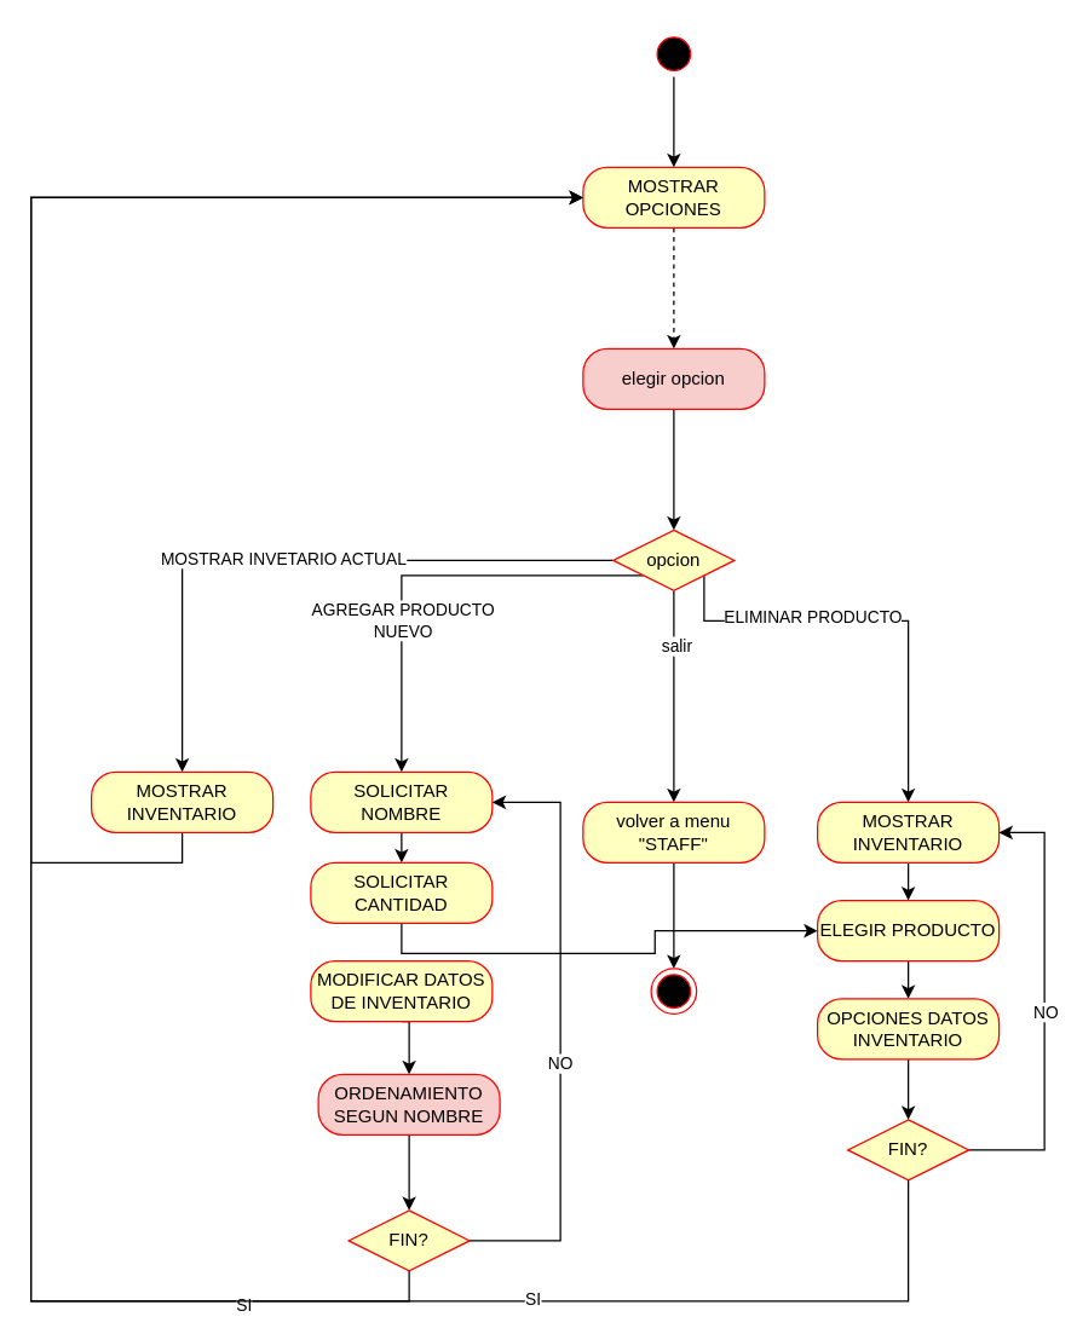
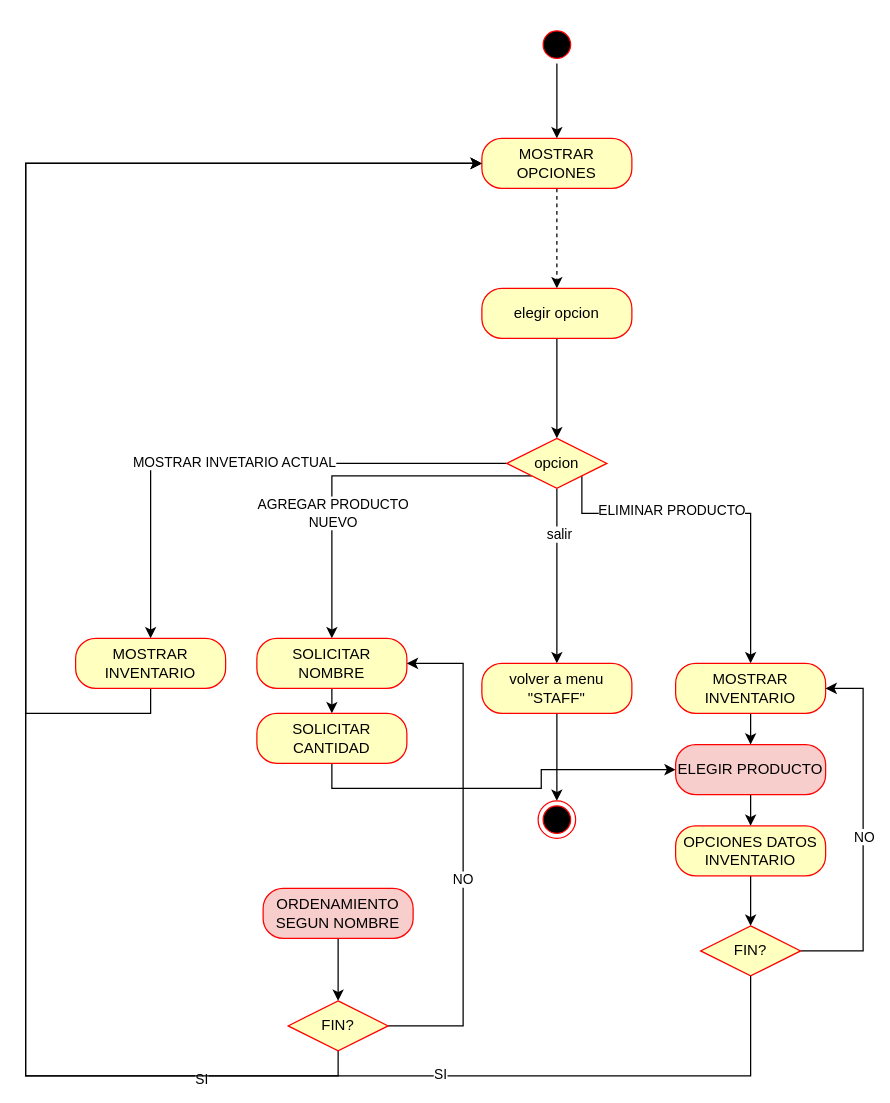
  <mxCell id="0" />
  <mxCell id="1" parent="0" />
  <mxCell id="2" value="" style="edgeStyle=orthogonalEdgeStyle;rounded=0;orthogonalLoop=1;jettySize=auto;html=1;dashed=1;" edge="1" parent="1" source="3" target="14"><mxGeometry relative="1" as="geometry" /></mxCell>
  <mxCell id="3" value="MOSTRAR OPCIONES" style="rounded=1;whiteSpace=wrap;html=1;arcSize=40;fontColor=#000000;fillColor=#ffffc0;strokeColor=#ff0000;" vertex="1" parent="1"><mxGeometry x="385" y="110" width="120" height="40" as="geometry" /></mxCell>
  <mxCell id="4" style="edgeStyle=orthogonalEdgeStyle;rounded=0;orthogonalLoop=1;jettySize=auto;html=1;exitX=0.5;exitY=1;exitDx=0;exitDy=0;entryX=0.5;entryY=0;entryDx=0;entryDy=0;" edge="1" parent="1" source="12" target="16"><mxGeometry relative="1" as="geometry"><mxPoint x="445" y="490" as="targetPoint" /></mxGeometry></mxCell>
  <mxCell id="5" value="salir" style="edgeLabel;html=1;align=center;verticalAlign=middle;resizable=0;points=[];" vertex="1" connectable="0" parent="4"><mxGeometry x="-0.481" y="1" relative="1" as="geometry"><mxPoint as="offset" /></mxGeometry></mxCell>
  <mxCell id="6" style="edgeStyle=orthogonalEdgeStyle;rounded=0;orthogonalLoop=1;jettySize=auto;html=1;exitX=0;exitY=0.5;exitDx=0;exitDy=0;entryX=0.5;entryY=0;entryDx=0;entryDy=0;" edge="1" parent="1" source="12" target="21"><mxGeometry relative="1" as="geometry"><mxPoint x="210" y="370" as="targetPoint" /></mxGeometry></mxCell>
  <mxCell id="7" value="MOSTRAR INVETARIO ACTUAL" style="edgeLabel;html=1;align=center;verticalAlign=middle;resizable=0;points=[];" vertex="1" connectable="0" parent="6"><mxGeometry x="0.029" y="-2" relative="1" as="geometry"><mxPoint as="offset" /></mxGeometry></mxCell>
  <mxCell id="8" style="edgeStyle=orthogonalEdgeStyle;rounded=0;orthogonalLoop=1;jettySize=auto;html=1;exitX=0;exitY=1;exitDx=0;exitDy=0;entryX=0.5;entryY=0;entryDx=0;entryDy=0;" edge="1" parent="1" source="12" target="23"><mxGeometry relative="1" as="geometry"><mxPoint x="310" y="500" as="targetPoint" /></mxGeometry></mxCell>
  <mxCell id="9" value="AGREGAR PRODUCTO&lt;div&gt;NUEVO&lt;/div&gt;" style="edgeLabel;html=1;align=center;verticalAlign=middle;resizable=0;points=[];" vertex="1" connectable="0" parent="8"><mxGeometry x="0.25" y="3" relative="1" as="geometry"><mxPoint x="-3" y="8" as="offset" /></mxGeometry></mxCell>
  <mxCell id="10" style="edgeStyle=orthogonalEdgeStyle;rounded=0;orthogonalLoop=1;jettySize=auto;html=1;exitX=1;exitY=1;exitDx=0;exitDy=0;entryX=0.5;entryY=0;entryDx=0;entryDy=0;" edge="1" parent="1" source="12" target="36"><mxGeometry relative="1" as="geometry"><Array as="points"><mxPoint x="465" y="410" /><mxPoint x="600" y="410" /></Array></mxGeometry></mxCell>
  <mxCell id="11" value="ELIMINAR PRODUCTO" style="edgeLabel;html=1;align=center;verticalAlign=middle;resizable=0;points=[];" vertex="1" connectable="0" parent="10"><mxGeometry x="-0.294" y="3" relative="1" as="geometry"><mxPoint as="offset" /></mxGeometry></mxCell>
  <mxCell id="12" value="opcion" style="rhombus;whiteSpace=wrap;html=1;fontColor=#000000;fillColor=#ffffc0;strokeColor=#ff0000;" vertex="1" parent="1"><mxGeometry x="405" y="350" width="80" height="40" as="geometry" /></mxCell>
  <mxCell id="13" style="edgeStyle=orthogonalEdgeStyle;rounded=0;orthogonalLoop=1;jettySize=auto;html=1;exitX=0.5;exitY=1;exitDx=0;exitDy=0;entryX=0.5;entryY=0;entryDx=0;entryDy=0;" edge="1" parent="1" source="14" target="12"><mxGeometry relative="1" as="geometry" /></mxCell>
- <mxCell id="14" value="elegir opcion" style="rounded=1;whiteSpace=wrap;html=1;arcSize=40;fontColor=#000000;fillColor=#f8cecc;strokeColor=#ff0000;" vertex="1" parent="1"><mxGeometry x="385" y="230" width="120" height="40" as="geometry" /></mxCell>
+ <mxCell id="14" value="elegir opcion" style="rounded=1;whiteSpace=wrap;html=1;arcSize=40;fontColor=#000000;fillColor=#ffffc0;strokeColor=#ff0000;" vertex="1" parent="1"><mxGeometry x="385" y="230" width="120" height="40" as="geometry" /></mxCell>
  <mxCell id="15" style="edgeStyle=orthogonalEdgeStyle;rounded=0;orthogonalLoop=1;jettySize=auto;html=1;exitX=0.5;exitY=1;exitDx=0;exitDy=0;entryX=0.5;entryY=0;entryDx=0;entryDy=0;" edge="1" parent="1" source="16" target="17"><mxGeometry relative="1" as="geometry" /></mxCell>
  <mxCell id="16" value="volver a menu &quot;STAFF&quot;" style="rounded=1;whiteSpace=wrap;html=1;arcSize=40;fontColor=#000000;fillColor=#ffffc0;strokeColor=#ff0000;" vertex="1" parent="1"><mxGeometry x="385" y="530" width="120" height="40" as="geometry" /></mxCell>
  <mxCell id="17" value="" style="ellipse;html=1;shape=endState;fillColor=#000000;strokeColor=#ff0000;" vertex="1" parent="1"><mxGeometry x="430" y="640" width="30" height="30" as="geometry" /></mxCell>
  <mxCell id="18" style="edgeStyle=orthogonalEdgeStyle;rounded=0;orthogonalLoop=1;jettySize=auto;html=1;exitX=0.5;exitY=1;exitDx=0;exitDy=0;entryX=0.5;entryY=0;entryDx=0;entryDy=0;" edge="1" parent="1" source="19" target="3"><mxGeometry relative="1" as="geometry" /></mxCell>
  <mxCell id="19" value="" style="ellipse;html=1;shape=startState;fillColor=#000000;strokeColor=#ff0000;" vertex="1" parent="1"><mxGeometry x="430" y="20" width="30" height="30" as="geometry" /></mxCell>
  <mxCell id="20" style="edgeStyle=orthogonalEdgeStyle;rounded=0;orthogonalLoop=1;jettySize=auto;html=1;exitX=0.5;exitY=1;exitDx=0;exitDy=0;entryX=0;entryY=0.5;entryDx=0;entryDy=0;" edge="1" parent="1" source="21" target="3"><mxGeometry relative="1" as="geometry"><Array as="points"><mxPoint x="120" y="570" /><mxPoint x="20" y="570" /><mxPoint x="20" y="130" /></Array></mxGeometry></mxCell>
  <mxCell id="21" value="MOSTRAR INVENTARIO" style="rounded=1;whiteSpace=wrap;html=1;arcSize=40;fontColor=#000000;fillColor=#ffffc0;strokeColor=#ff0000;" vertex="1" parent="1"><mxGeometry x="60" y="510" width="120" height="40" as="geometry" /></mxCell>
  <mxCell id="22" style="edgeStyle=orthogonalEdgeStyle;rounded=0;orthogonalLoop=1;jettySize=auto;html=1;exitX=0.5;exitY=1;exitDx=0;exitDy=0;entryX=0.5;entryY=0;entryDx=0;entryDy=0;" edge="1" parent="1" source="23" target="25"><mxGeometry relative="1" as="geometry" /></mxCell>
  <mxCell id="23" value="SOLICITAR NOMBRE&lt;span style=&quot;color: rgba(0, 0, 0, 0); font-family: monospace; font-size: 0px; text-align: start; text-wrap: nowrap;&quot;&gt;%3CmxGraphModel%3E%3Croot%3E%3CmxCell%20id%3D%220%22%2F%3E%3CmxCell%20id%3D%221%22%20parent%3D%220%22%2F%3E%3CmxCell%20id%3D%222%22%20value%3D%22volver%20a%20menu%20%26quot%3BSTAFF%26quot%3B%22%20style%3D%22rounded%3D1%3BwhiteSpace%3Dwrap%3Bhtml%3D1%3BarcSize%3D40%3BfontColor%3D%23000000%3BfillColor%3D%23ffffc0%3BstrokeColor%3D%23ff0000%3B%22%20vertex%3D%221%22%20parent%3D%221%22%3E%3CmxGeometry%20x%3D%22375%22%20y%3D%22530%22%20width%3D%22120%22%20height%3D%2240%22%20as%3D%22geometry%22%2F%3E%3C%2FmxCell%3E%3C%2Froot%3E%3C%2FmxGraphModel%3E&lt;/span&gt;" style="rounded=1;whiteSpace=wrap;html=1;arcSize=40;fontColor=#000000;fillColor=#ffffc0;strokeColor=#ff0000;" vertex="1" parent="1"><mxGeometry x="205" y="510" width="120" height="40" as="geometry" /></mxCell>
  <mxCell id="24" style="edgeStyle=orthogonalEdgeStyle;rounded=0;orthogonalLoop=1;jettySize=auto;html=1;exitX=0.5;exitY=1;exitDx=0;exitDy=0;" edge="1" parent="1" source="25" target="38"><mxGeometry relative="1" as="geometry" /></mxCell>
  <mxCell id="25" value="SOLICITAR&lt;div&gt;CANTIDAD&lt;/div&gt;" style="rounded=1;whiteSpace=wrap;html=1;arcSize=40;fontColor=#000000;fillColor=#ffffc0;strokeColor=#ff0000;" vertex="1" parent="1"><mxGeometry x="205" y="570" width="120" height="40" as="geometry" /></mxCell>
- <mxCell id="26" style="edgeStyle=orthogonalEdgeStyle;rounded=0;orthogonalLoop=1;jettySize=auto;html=1;exitX=0.5;exitY=1;exitDx=0;exitDy=0;entryX=0.5;entryY=0;entryDx=0;entryDy=0;" edge="1" parent="1" source="27" target="29"><mxGeometry relative="1" as="geometry" /></mxCell>
- <mxCell id="27" value="MODIFICAR DATOS DE INVENTARIO" style="rounded=1;whiteSpace=wrap;html=1;arcSize=40;fontColor=#000000;fillColor=#ffffc0;strokeColor=#ff0000;" vertex="1" parent="1"><mxGeometry x="205" y="635" width="120" height="40" as="geometry" /></mxCell>
  <mxCell id="28" style="edgeStyle=orthogonalEdgeStyle;rounded=0;orthogonalLoop=1;jettySize=auto;html=1;exitX=0.5;exitY=1;exitDx=0;exitDy=0;entryX=0.5;entryY=0;entryDx=0;entryDy=0;" edge="1" parent="1" source="29" target="34"><mxGeometry relative="1" as="geometry" /></mxCell>
  <mxCell id="29" value="ORDENAMIENTO SEGUN NOMBRE" style="rounded=1;whiteSpace=wrap;html=1;arcSize=40;fontColor=#000000;fillColor=#f8cecc;strokeColor=#ff0000;" vertex="1" parent="1"><mxGeometry x="210" y="710" width="120" height="40" as="geometry" /></mxCell>
  <mxCell id="30" style="edgeStyle=orthogonalEdgeStyle;rounded=0;orthogonalLoop=1;jettySize=auto;html=1;exitX=1;exitY=0.5;exitDx=0;exitDy=0;entryX=1;entryY=0.5;entryDx=0;entryDy=0;" edge="1" parent="1" source="34" target="23"><mxGeometry relative="1" as="geometry"><Array as="points"><mxPoint x="370" y="820" /><mxPoint x="370" y="530" /></Array></mxGeometry></mxCell>
  <mxCell id="31" value="NO" style="edgeLabel;html=1;align=center;verticalAlign=middle;resizable=0;points=[];" vertex="1" connectable="0" parent="30"><mxGeometry x="-0.097" y="1" relative="1" as="geometry"><mxPoint as="offset" /></mxGeometry></mxCell>
  <mxCell id="32" style="edgeStyle=orthogonalEdgeStyle;rounded=0;orthogonalLoop=1;jettySize=auto;html=1;exitX=0.5;exitY=1;exitDx=0;exitDy=0;entryX=0;entryY=0.5;entryDx=0;entryDy=0;" edge="1" parent="1" source="34" target="3"><mxGeometry relative="1" as="geometry"><mxPoint x="269.889" y="910" as="targetPoint" /><Array as="points"><mxPoint x="270" y="860" /><mxPoint x="20" y="860" /><mxPoint x="20" y="130" /></Array></mxGeometry></mxCell>
  <mxCell id="33" value="SI" style="edgeLabel;html=1;align=center;verticalAlign=middle;resizable=0;points=[];" vertex="1" connectable="0" parent="32"><mxGeometry x="-0.809" y="2" relative="1" as="geometry"><mxPoint as="offset" /></mxGeometry></mxCell>
  <mxCell id="34" value="FIN?" style="rhombus;whiteSpace=wrap;html=1;fontColor=#000000;fillColor=#ffffc0;strokeColor=#ff0000;" vertex="1" parent="1"><mxGeometry x="230" y="800" width="80" height="40" as="geometry" /></mxCell>
  <mxCell id="35" style="edgeStyle=orthogonalEdgeStyle;rounded=0;orthogonalLoop=1;jettySize=auto;html=1;exitX=0.5;exitY=1;exitDx=0;exitDy=0;entryX=0.5;entryY=0;entryDx=0;entryDy=0;" edge="1" parent="1" source="36" target="38"><mxGeometry relative="1" as="geometry" /></mxCell>
  <mxCell id="36" value="MOSTRAR INVENTARIO" style="rounded=1;whiteSpace=wrap;html=1;arcSize=40;fontColor=#000000;fillColor=#ffffc0;strokeColor=#ff0000;" vertex="1" parent="1"><mxGeometry x="540" y="530" width="120" height="40" as="geometry" /></mxCell>
  <mxCell id="37" style="edgeStyle=orthogonalEdgeStyle;rounded=0;orthogonalLoop=1;jettySize=auto;html=1;exitX=0.5;exitY=1;exitDx=0;exitDy=0;entryX=0.5;entryY=0;entryDx=0;entryDy=0;" edge="1" parent="1" source="38" target="45"><mxGeometry relative="1" as="geometry" /></mxCell>
- <mxCell id="38" value="ELEGIR PRODUCTO" style="rounded=1;whiteSpace=wrap;html=1;arcSize=40;fontColor=#000000;fillColor=#ffffc0;strokeColor=#ff0000;" vertex="1" parent="1"><mxGeometry x="540" y="595" width="120" height="40" as="geometry" /></mxCell>
+ <mxCell id="38" value="ELEGIR PRODUCTO" style="rounded=1;whiteSpace=wrap;html=1;arcSize=40;fontColor=#000000;fillColor=#f8cecc;strokeColor=#ff0000;" vertex="1" parent="1"><mxGeometry x="540" y="595" width="120" height="40" as="geometry" /></mxCell>
  <mxCell id="39" style="edgeStyle=orthogonalEdgeStyle;rounded=0;orthogonalLoop=1;jettySize=auto;html=1;exitX=1;exitY=0.5;exitDx=0;exitDy=0;entryX=1;entryY=0.5;entryDx=0;entryDy=0;" edge="1" parent="1" source="43" target="36"><mxGeometry relative="1" as="geometry"><Array as="points"><mxPoint x="690" y="760" /><mxPoint x="690" y="550" /></Array></mxGeometry></mxCell>
  <mxCell id="40" value="NO" style="edgeLabel;html=1;align=center;verticalAlign=middle;resizable=0;points=[];" vertex="1" connectable="0" parent="39"><mxGeometry x="-0.02" relative="1" as="geometry"><mxPoint as="offset" /></mxGeometry></mxCell>
  <mxCell id="41" style="edgeStyle=orthogonalEdgeStyle;rounded=0;orthogonalLoop=1;jettySize=auto;html=1;exitX=0.5;exitY=1;exitDx=0;exitDy=0;entryX=0;entryY=0.5;entryDx=0;entryDy=0;" edge="1" parent="1" source="43" target="3"><mxGeometry relative="1" as="geometry"><Array as="points"><mxPoint x="600" y="860" /><mxPoint x="20" y="860" /><mxPoint x="20" y="130" /></Array></mxGeometry></mxCell>
  <mxCell id="42" value="SI" style="edgeLabel;html=1;align=center;verticalAlign=middle;resizable=0;points=[];" vertex="1" connectable="0" parent="41"><mxGeometry x="-0.625" y="-2" relative="1" as="geometry"><mxPoint as="offset" /></mxGeometry></mxCell>
  <mxCell id="43" value="FIN?" style="rhombus;whiteSpace=wrap;html=1;fontColor=#000000;fillColor=#ffffc0;strokeColor=#ff0000;" vertex="1" parent="1"><mxGeometry x="560" y="740" width="80" height="40" as="geometry" /></mxCell>
  <mxCell id="44" style="edgeStyle=orthogonalEdgeStyle;rounded=0;orthogonalLoop=1;jettySize=auto;html=1;exitX=0.5;exitY=1;exitDx=0;exitDy=0;entryX=0.5;entryY=0;entryDx=0;entryDy=0;" edge="1" parent="1" source="45" target="43"><mxGeometry relative="1" as="geometry" /></mxCell>
  <mxCell id="45" value="OPCIONES DATOS INVENTARIO" style="rounded=1;whiteSpace=wrap;html=1;arcSize=40;fontColor=#000000;fillColor=#ffffc0;strokeColor=#ff0000;" vertex="1" parent="1"><mxGeometry x="540" y="660" width="120" height="40" as="geometry" /></mxCell>
